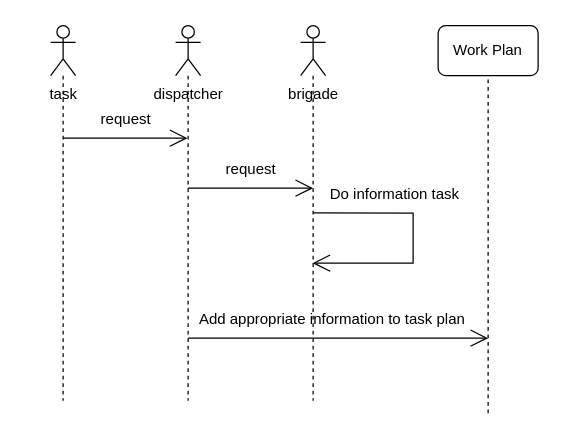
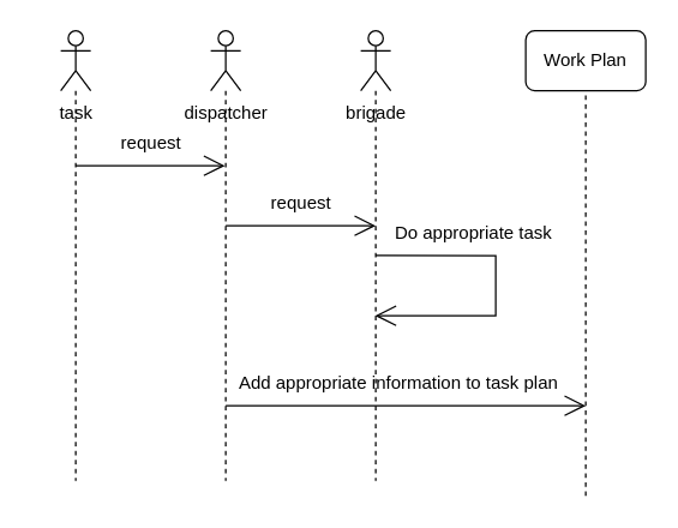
  <mxCell id="0" />
  <mxCell id="1" parent="0" />
  <mxCell id="2" value="" style="shape=umlLifeline;participant=umlActor;perimeter=lifelinePerimeter;whiteSpace=wrap;html=1;container=1;collapsible=0;recursiveResize=0;verticalAlign=top;spacingTop=36;outlineConnect=0;" vertex="1" parent="1"><mxGeometry x="40" y="20" width="20" height="300" as="geometry" /></mxCell>
  <mxCell id="3" value="&lt;div&gt;task&lt;/div&gt;" style="text;html=1;align=center;verticalAlign=middle;resizable=0;points=[];autosize=1;strokeColor=none;fillColor=none;" vertex="1" parent="2"><mxGeometry x="-20" y="40" width="60" height="30" as="geometry" /></mxCell>
  <mxCell id="4" value="" style="shape=umlLifeline;participant=umlActor;perimeter=lifelinePerimeter;whiteSpace=wrap;html=1;container=1;collapsible=0;recursiveResize=0;verticalAlign=top;spacingTop=36;outlineConnect=0;" vertex="1" parent="1"><mxGeometry x="140" y="20" width="20" height="300" as="geometry" /></mxCell>
  <mxCell id="5" value="" style="endArrow=open;endFill=1;endSize=12;html=1;rounded=0;" edge="1" parent="4" target="4"><mxGeometry width="160" relative="1" as="geometry"><mxPoint x="-90" y="90" as="sourcePoint" /><mxPoint x="70" y="90" as="targetPoint" /></mxGeometry></mxCell>
  <mxCell id="6" value="&lt;div&gt;dispatcher&lt;/div&gt;" style="text;html=1;align=center;verticalAlign=middle;resizable=0;points=[];autosize=1;strokeColor=none;fillColor=none;" vertex="1" parent="1"><mxGeometry x="110" y="60" width="80" height="30" as="geometry" /></mxCell>
  <mxCell id="7" value="&lt;div&gt;request&lt;/div&gt;" style="text;html=1;align=center;verticalAlign=middle;resizable=0;points=[];autosize=1;strokeColor=none;fillColor=none;" vertex="1" parent="1"><mxGeometry x="70" y="80" width="60" height="30" as="geometry" /></mxCell>
  <mxCell id="8" value="&lt;div&gt;Work Plan&lt;/div&gt;" style="whiteSpace=wrap;html=1;rounded=1;" vertex="1" parent="1"><mxGeometry x="350" y="20" width="80" height="40" as="geometry" /></mxCell>
  <mxCell id="9" value="" style="shape=umlLifeline;participant=umlActor;perimeter=lifelinePerimeter;whiteSpace=wrap;html=1;container=1;collapsible=0;recursiveResize=0;verticalAlign=top;spacingTop=36;outlineConnect=0;" vertex="1" parent="1"><mxGeometry x="240" y="20" width="20" height="300" as="geometry" /></mxCell>
  <mxCell id="10" value="&lt;div&gt;brigade&lt;/div&gt;" style="text;html=1;align=center;verticalAlign=middle;resizable=0;points=[];autosize=1;strokeColor=none;fillColor=none;" vertex="1" parent="9"><mxGeometry x="-20" y="40" width="60" height="30" as="geometry" /></mxCell>
  <mxCell id="11" value="" style="endArrow=open;endFill=1;endSize=12;html=1;rounded=0;" edge="1" parent="1"><mxGeometry width="160" relative="1" as="geometry"><mxPoint x="150" y="150" as="sourcePoint" /><mxPoint x="250" y="150" as="targetPoint" /></mxGeometry></mxCell>
  <mxCell id="12" value="&lt;div&gt;request&lt;/div&gt;" style="text;html=1;align=center;verticalAlign=middle;resizable=0;points=[];autosize=1;strokeColor=none;fillColor=none;" vertex="1" parent="1"><mxGeometry x="170" y="120" width="60" height="30" as="geometry" /></mxCell>
  <mxCell id="13" value="" style="endArrow=open;endFill=1;endSize=12;html=1;rounded=0;" edge="1" parent="1" target="9"><mxGeometry width="160" relative="1" as="geometry"><mxPoint x="250" y="169.76" as="sourcePoint" /><mxPoint x="330" y="250" as="targetPoint" /><Array as="points"><mxPoint x="330" y="170" /><mxPoint x="330" y="210" /></Array></mxGeometry></mxCell>
- <mxCell id="14" value="&lt;div&gt;Do information task&lt;/div&gt;" style="text;html=1;align=center;verticalAlign=middle;resizable=0;points=[];autosize=1;strokeColor=none;fillColor=none;" vertex="1" parent="1"><mxGeometry x="250" y="140" width="130" height="30" as="geometry" /></mxCell>
+ <mxCell id="14" value="&lt;div&gt;Do appropriate task&lt;/div&gt;" style="text;html=1;align=center;verticalAlign=middle;resizable=0;points=[];autosize=1;strokeColor=none;fillColor=none;" vertex="1" parent="1"><mxGeometry x="250" y="140" width="130" height="30" as="geometry" /></mxCell>
  <mxCell id="15" value="" style="endArrow=none;dashed=1;html=1;rounded=0;entryX=0.5;entryY=1;entryDx=0;entryDy=0;" edge="1" parent="1" target="8"><mxGeometry width="50" height="50" relative="1" as="geometry"><mxPoint x="390" y="330" as="sourcePoint" /><mxPoint x="310" y="110" as="targetPoint" /></mxGeometry></mxCell>
  <mxCell id="16" value="" style="endArrow=open;endFill=1;endSize=12;html=1;rounded=0;" edge="1" parent="1"><mxGeometry width="160" relative="1" as="geometry"><mxPoint x="150" y="270" as="sourcePoint" /><mxPoint x="390" y="270" as="targetPoint" /></mxGeometry></mxCell>
  <mxCell id="17" value="&lt;div&gt;Add appropriate information to task plan&lt;/div&gt;" style="text;html=1;align=center;verticalAlign=middle;resizable=0;points=[];autosize=1;strokeColor=none;fillColor=none;" vertex="1" parent="1"><mxGeometry x="150" y="240" width="230" height="30" as="geometry" /></mxCell>
